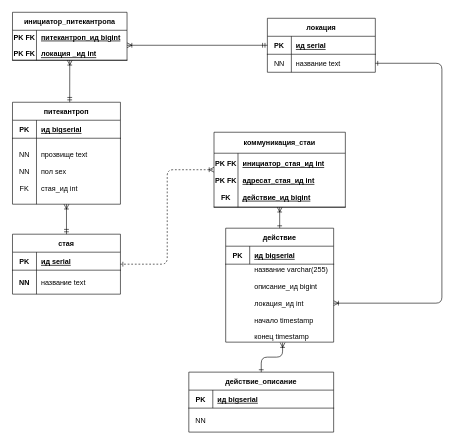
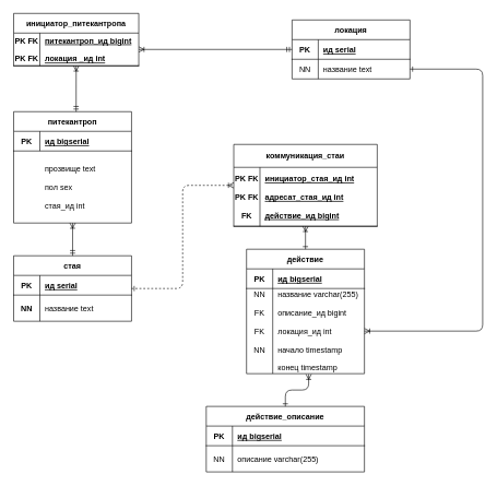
  <mxCell id="0" />
  <mxCell id="1" parent="0" />
  <mxCell id="2" value="питекантроп" style="shape=table;startSize=30;container=1;collapsible=1;childLayout=tableLayout;fixedRows=1;rowLines=0;fontStyle=1;align=center;resizeLast=1;" parent="1" vertex="1"><mxGeometry x="20" y="170" width="180" height="170" as="geometry"><mxRectangle x="160" y="290" width="110" height="40" as="alternateBounds" /></mxGeometry></mxCell>
  <mxCell id="3" value="" style="shape=partialRectangle;collapsible=0;dropTarget=0;pointerEvents=0;fillColor=none;top=0;left=0;bottom=1;right=0;points=[[0,0.5],[1,0.5]];portConstraint=eastwest;" parent="2" vertex="1"><mxGeometry y="30" width="180" height="30" as="geometry" /></mxCell>
  <mxCell id="4" value="PK" style="shape=partialRectangle;connectable=0;fillColor=none;top=0;left=0;bottom=0;right=0;fontStyle=1;overflow=hidden;" parent="3" vertex="1"><mxGeometry width="40" height="30" as="geometry"><mxRectangle width="40" height="30" as="alternateBounds" /></mxGeometry></mxCell>
  <mxCell id="5" value="ид bigserial" style="shape=partialRectangle;connectable=0;fillColor=none;top=0;left=0;bottom=0;right=0;align=left;spacingLeft=6;fontStyle=5;overflow=hidden;" parent="3" vertex="1"><mxGeometry x="40" width="140" height="30" as="geometry"><mxRectangle width="140" height="30" as="alternateBounds" /></mxGeometry></mxCell>
  <mxCell id="6" value="" style="shape=partialRectangle;collapsible=0;dropTarget=0;pointerEvents=0;fillColor=none;top=0;left=0;bottom=0;right=0;points=[[0,0.5],[1,0.5]];portConstraint=eastwest;" parent="2" vertex="1"><mxGeometry y="60" width="180" height="110" as="geometry" /></mxCell>
- <mxCell id="7" value="NN&#10;&#10;NN&#10;&#10;FK" style="shape=partialRectangle;connectable=0;fillColor=none;top=0;left=0;bottom=0;right=0;editable=1;overflow=hidden;fontStyle=0" parent="6" vertex="1"><mxGeometry width="40" height="110" as="geometry"><mxRectangle width="40" height="110" as="alternateBounds" /></mxGeometry></mxCell>
  <mxCell id="8" value="прозвище text&#10;&#10;пол sex&#10;&#10;стая_ид int" style="shape=partialRectangle;connectable=0;fillColor=none;top=0;left=0;bottom=0;right=0;align=left;spacingLeft=6;overflow=hidden;" parent="6" vertex="1"><mxGeometry x="40" width="140" height="110" as="geometry"><mxRectangle width="140" height="110" as="alternateBounds" /></mxGeometry></mxCell>
  <mxCell id="9" value="инициатор_питекантропа" style="shape=table;startSize=30;container=1;collapsible=1;childLayout=tableLayout;fixedRows=1;rowLines=0;fontStyle=1;align=center;resizeLast=1;" parent="1" vertex="1"><mxGeometry x="20" y="20" width="191" height="80" as="geometry"><mxRectangle x="160" y="290" width="110" height="40" as="alternateBounds" /></mxGeometry></mxCell>
  <mxCell id="10" value="" style="shape=partialRectangle;collapsible=0;dropTarget=0;pointerEvents=0;fillColor=none;top=0;left=0;bottom=1;right=0;points=[[0,0.5],[1,0.5]];portConstraint=eastwest;" parent="9" vertex="1"><mxGeometry y="30" width="191" height="50" as="geometry" /></mxCell>
  <mxCell id="11" value="PK FK&#10;&#10;PK FK" style="shape=partialRectangle;connectable=0;fillColor=none;top=0;left=0;bottom=0;right=0;fontStyle=1;overflow=hidden;" parent="10" vertex="1"><mxGeometry width="40" height="50" as="geometry"><mxRectangle width="40" height="50" as="alternateBounds" /></mxGeometry></mxCell>
  <mxCell id="12" value="питекантроп_ид bigint&#10;&#10;локация _ид int" style="shape=partialRectangle;connectable=0;fillColor=none;top=0;left=0;bottom=0;right=0;align=left;spacingLeft=6;fontStyle=5;overflow=hidden;" parent="10" vertex="1"><mxGeometry x="40" width="151" height="50" as="geometry"><mxRectangle width="151" height="50" as="alternateBounds" /></mxGeometry></mxCell>
  <mxCell id="13" value="локация" style="shape=table;startSize=30;container=1;collapsible=1;childLayout=tableLayout;fixedRows=1;rowLines=0;fontStyle=1;align=center;resizeLast=1;" parent="1" vertex="1"><mxGeometry x="445" y="30" width="180" height="90" as="geometry"><mxRectangle x="160" y="290" width="110" height="40" as="alternateBounds" /></mxGeometry></mxCell>
  <mxCell id="14" value="" style="shape=partialRectangle;collapsible=0;dropTarget=0;pointerEvents=0;fillColor=none;top=0;left=0;bottom=1;right=0;points=[[0,0.5],[1,0.5]];portConstraint=eastwest;" parent="13" vertex="1"><mxGeometry y="30" width="180" height="30" as="geometry" /></mxCell>
  <mxCell id="15" value="PK" style="shape=partialRectangle;connectable=0;fillColor=none;top=0;left=0;bottom=0;right=0;fontStyle=1;overflow=hidden;" parent="14" vertex="1"><mxGeometry width="40" height="30" as="geometry"><mxRectangle width="40" height="30" as="alternateBounds" /></mxGeometry></mxCell>
  <mxCell id="16" value="ид serial" style="shape=partialRectangle;connectable=0;fillColor=none;top=0;left=0;bottom=0;right=0;align=left;spacingLeft=6;fontStyle=5;overflow=hidden;" parent="14" vertex="1"><mxGeometry x="40" width="140" height="30" as="geometry"><mxRectangle width="140" height="30" as="alternateBounds" /></mxGeometry></mxCell>
  <mxCell id="17" value="" style="shape=partialRectangle;collapsible=0;dropTarget=0;pointerEvents=0;fillColor=none;top=0;left=0;bottom=0;right=0;points=[[0,0.5],[1,0.5]];portConstraint=eastwest;" parent="13" vertex="1"><mxGeometry y="60" width="180" height="30" as="geometry" /></mxCell>
  <mxCell id="18" value="NN" style="shape=partialRectangle;connectable=0;fillColor=none;top=0;left=0;bottom=0;right=0;editable=1;overflow=hidden;fontStyle=0" parent="17" vertex="1"><mxGeometry width="40" height="30" as="geometry"><mxRectangle width="40" height="30" as="alternateBounds" /></mxGeometry></mxCell>
  <mxCell id="19" value="название text" style="shape=partialRectangle;connectable=0;fillColor=none;top=0;left=0;bottom=0;right=0;align=left;spacingLeft=6;overflow=hidden;" parent="17" vertex="1"><mxGeometry x="40" width="140" height="30" as="geometry"><mxRectangle width="140" height="30" as="alternateBounds" /></mxGeometry></mxCell>
  <mxCell id="20" value="действие" style="shape=table;startSize=30;container=1;collapsible=1;childLayout=tableLayout;fixedRows=1;rowLines=0;fontStyle=1;align=center;resizeLast=1;" parent="1" vertex="1"><mxGeometry x="375.5" y="380" width="180" height="190" as="geometry"><mxRectangle x="160" y="290" width="110" height="40" as="alternateBounds" /></mxGeometry></mxCell>
  <mxCell id="21" value="" style="shape=partialRectangle;collapsible=0;dropTarget=0;pointerEvents=0;fillColor=none;top=0;left=0;bottom=1;right=0;points=[[0,0.5],[1,0.5]];portConstraint=eastwest;" parent="20" vertex="1"><mxGeometry y="30" width="180" height="30" as="geometry" /></mxCell>
  <mxCell id="22" value="PK" style="shape=partialRectangle;connectable=0;fillColor=none;top=0;left=0;bottom=0;right=0;fontStyle=1;overflow=hidden;" parent="21" vertex="1"><mxGeometry width="40" height="30" as="geometry"><mxRectangle width="40" height="30" as="alternateBounds" /></mxGeometry></mxCell>
  <mxCell id="23" value="ид bigserial" style="shape=partialRectangle;connectable=0;fillColor=none;top=0;left=0;bottom=0;right=0;align=left;spacingLeft=6;fontStyle=5;overflow=hidden;" parent="21" vertex="1"><mxGeometry x="40" width="140" height="30" as="geometry"><mxRectangle width="140" height="30" as="alternateBounds" /></mxGeometry></mxCell>
  <mxCell id="24" value="" style="shape=partialRectangle;collapsible=0;dropTarget=0;pointerEvents=0;fillColor=none;top=0;left=0;bottom=0;right=0;points=[[0,0.5],[1,0.5]];portConstraint=eastwest;" parent="20" vertex="1"><mxGeometry y="60" width="180" height="130" as="geometry" /></mxCell>
+ <mxCell id="25" value="NN&#10;&#10;FK &#10;&#10;FK &#10;&#10;NN&#10;&#10;" style="shape=partialRectangle;connectable=0;fillColor=none;top=0;left=0;bottom=0;right=0;editable=1;overflow=hidden;" parent="24" vertex="1"><mxGeometry width="40" height="130" as="geometry"><mxRectangle width="40" height="130" as="alternateBounds" /></mxGeometry></mxCell>
  <mxCell id="26" value="название varchar(255)&#10;&#10;описание_ид bigint &#10;&#10;локация_ид int &#10;&#10;начало timestamp&#10;&#10;конец timestamp" style="shape=partialRectangle;connectable=0;fillColor=none;top=0;left=0;bottom=0;right=0;align=left;spacingLeft=6;overflow=hidden;" parent="24" vertex="1"><mxGeometry x="40" width="140" height="130" as="geometry"><mxRectangle width="140" height="130" as="alternateBounds" /></mxGeometry></mxCell>
  <mxCell id="27" value="" style="fontSize=12;html=1;endArrow=ERoneToMany;startArrow=ERmandOne;exitX=0;exitY=0.5;exitDx=0;exitDy=0;entryX=1;entryY=0.5;entryDx=0;entryDy=0;endFill=0;" parent="1" source="14" target="10" edge="1"><mxGeometry width="100" height="100" relative="1" as="geometry"><mxPoint x="375" y="60" as="sourcePoint" /><mxPoint x="475" y="-40" as="targetPoint" /></mxGeometry></mxCell>
  <mxCell id="28" value="" style="fontSize=12;html=1;endArrow=ERoneToMany;startArrow=ERmandOne;exitX=0.53;exitY=0;exitDx=0;exitDy=0;exitPerimeter=0;endFill=0;" parent="1" source="2" target="10" edge="1"><mxGeometry width="100" height="100" relative="1" as="geometry"><mxPoint x="341" y="169" as="sourcePoint" /><mxPoint x="340.5" y="110" as="targetPoint" /></mxGeometry></mxCell>
  <mxCell id="29" value="стая" style="shape=table;startSize=30;container=1;collapsible=1;childLayout=tableLayout;fixedRows=1;rowLines=0;fontStyle=1;align=center;resizeLast=1;" parent="1" vertex="1"><mxGeometry x="20" y="390" width="180" height="100" as="geometry"><mxRectangle x="160" y="290" width="110" height="40" as="alternateBounds" /></mxGeometry></mxCell>
  <mxCell id="30" value="" style="shape=partialRectangle;collapsible=0;dropTarget=0;pointerEvents=0;fillColor=none;top=0;left=0;bottom=1;right=0;points=[[0,0.5],[1,0.5]];portConstraint=eastwest;" parent="29" vertex="1"><mxGeometry y="30" width="180" height="30" as="geometry" /></mxCell>
  <mxCell id="31" value="PK" style="shape=partialRectangle;connectable=0;fillColor=none;top=0;left=0;bottom=0;right=0;fontStyle=1;overflow=hidden;" parent="30" vertex="1"><mxGeometry width="40" height="30" as="geometry"><mxRectangle width="40" height="30" as="alternateBounds" /></mxGeometry></mxCell>
  <mxCell id="32" value="ид serial" style="shape=partialRectangle;connectable=0;fillColor=none;top=0;left=0;bottom=0;right=0;align=left;spacingLeft=6;fontStyle=5;overflow=hidden;" parent="30" vertex="1"><mxGeometry x="40" width="140" height="30" as="geometry"><mxRectangle width="140" height="30" as="alternateBounds" /></mxGeometry></mxCell>
  <mxCell id="33" value="" style="shape=partialRectangle;collapsible=0;dropTarget=0;pointerEvents=0;fillColor=none;top=0;left=0;bottom=0;right=0;points=[[0,0.5],[1,0.5]];portConstraint=eastwest;" parent="29" vertex="1"><mxGeometry y="60" width="180" height="40" as="geometry" /></mxCell>
  <mxCell id="34" value="NN" style="shape=partialRectangle;connectable=0;fillColor=none;top=0;left=0;bottom=0;right=0;editable=1;overflow=hidden;fontStyle=1" parent="33" vertex="1"><mxGeometry width="40" height="40" as="geometry"><mxRectangle width="40" height="40" as="alternateBounds" /></mxGeometry></mxCell>
  <mxCell id="35" value="название text" style="shape=partialRectangle;connectable=0;fillColor=none;top=0;left=0;bottom=0;right=0;align=left;spacingLeft=6;overflow=hidden;" parent="33" vertex="1"><mxGeometry x="40" width="140" height="40" as="geometry"><mxRectangle width="140" height="40" as="alternateBounds" /></mxGeometry></mxCell>
  <mxCell id="36" value="" style="fontSize=12;html=1;endArrow=ERoneToMany;startArrow=ERmandOne;exitX=0.5;exitY=0;exitDx=0;exitDy=0;entryX=0.5;entryY=1;entryDx=0;entryDy=0;" parent="1" source="29" target="2" edge="1"><mxGeometry width="100" height="100" relative="1" as="geometry"><mxPoint x="99.5" y="430" as="sourcePoint" /><mxPoint x="135.5" y="400" as="targetPoint" /></mxGeometry></mxCell>
  <mxCell id="37" value="" style="fontSize=12;html=1;endArrow=ERone;startArrow=ERoneToMany;rounded=1;endFill=0;startFill=0;exitX=1;exitY=0.5;exitDx=0;exitDy=0;edgeStyle=orthogonalEdgeStyle;" parent="1" source="24" target="17" edge="1"><mxGeometry width="100" height="100" relative="1" as="geometry"><mxPoint x="716" y="540" as="sourcePoint" /><mxPoint x="666" y="55" as="targetPoint" /><Array as="points"><mxPoint x="736" y="505" /></Array></mxGeometry></mxCell>
  <mxCell id="38" value="коммуникация_стаи" style="shape=table;startSize=35;container=1;collapsible=1;childLayout=tableLayout;fixedRows=1;rowLines=0;fontStyle=1;align=center;resizeLast=1;" parent="1" vertex="1"><mxGeometry x="356" y="220" width="219" height="125" as="geometry"><mxRectangle x="160" y="290" width="110" height="40" as="alternateBounds" /></mxGeometry></mxCell>
  <mxCell id="39" value="" style="shape=partialRectangle;collapsible=0;dropTarget=0;pointerEvents=0;fillColor=none;top=0;left=0;bottom=1;right=0;points=[[0,0.5],[1,0.5]];portConstraint=eastwest;" parent="38" vertex="1"><mxGeometry y="35" width="219" height="90" as="geometry" /></mxCell>
  <mxCell id="40" value="PK FK&#10;&#10;PK FK&#10;&#10;FK" style="shape=partialRectangle;connectable=0;fillColor=none;top=0;left=0;bottom=0;right=0;fontStyle=1;overflow=hidden;" parent="39" vertex="1"><mxGeometry width="40" height="90" as="geometry"><mxRectangle width="40" height="90" as="alternateBounds" /></mxGeometry></mxCell>
  <mxCell id="41" value="инициатор_стая_ид int&#10;&#10;адресат_стая_ид int&#10;&#10;действие_ид bigint" style="shape=partialRectangle;connectable=0;fillColor=none;top=0;left=0;bottom=0;right=0;align=left;spacingLeft=6;fontStyle=5;overflow=hidden;" parent="39" vertex="1"><mxGeometry x="40" width="179" height="90" as="geometry"><mxRectangle width="179" height="90" as="alternateBounds" /></mxGeometry></mxCell>
  <mxCell id="42" value="" style="fontSize=12;html=1;endArrow=ERoneToMany;startArrow=ERone;elbow=vertical;endFill=0;startFill=0;entryX=0;entryY=0.5;entryDx=0;entryDy=0;exitX=1;exitY=0.5;exitDx=0;exitDy=0;edgeStyle=orthogonalEdgeStyle;dashed=1;" parent="1" source="29" target="38" edge="1"><mxGeometry width="100" height="100" relative="1" as="geometry"><mxPoint x="206" y="500" as="sourcePoint" /><mxPoint x="216" y="500" as="targetPoint" /></mxGeometry></mxCell>
  <mxCell id="43" value="" style="fontSize=12;html=1;endArrow=ERoneToMany;startArrow=ERone;elbow=vertical;endFill=0;exitX=0.5;exitY=0;exitDx=0;exitDy=0;entryX=0.5;entryY=1;entryDx=0;entryDy=0;startFill=0;" parent="1" source="20" target="38" edge="1"><mxGeometry width="100" height="100" relative="1" as="geometry"><mxPoint x="316" y="480" as="sourcePoint" /><mxPoint x="25.5" y="400" as="targetPoint" /></mxGeometry></mxCell>
  <mxCell id="44" value="действие_описание" style="shape=table;startSize=30;container=1;collapsible=1;childLayout=tableLayout;fixedRows=1;rowLines=0;fontStyle=1;align=center;resizeLast=1;" parent="1" vertex="1"><mxGeometry x="314" y="620" width="241.5" height="100" as="geometry"><mxRectangle x="160" y="290" width="110" height="40" as="alternateBounds" /></mxGeometry></mxCell>
  <mxCell id="45" value="" style="shape=partialRectangle;collapsible=0;dropTarget=0;pointerEvents=0;fillColor=none;top=0;left=0;bottom=1;right=0;points=[[0,0.5],[1,0.5]];portConstraint=eastwest;" parent="44" vertex="1"><mxGeometry y="30" width="241.5" height="30" as="geometry" /></mxCell>
  <mxCell id="46" value="PK" style="shape=partialRectangle;connectable=0;fillColor=none;top=0;left=0;bottom=0;right=0;fontStyle=1;overflow=hidden;" parent="45" vertex="1"><mxGeometry width="40" height="30" as="geometry"><mxRectangle width="40" height="30" as="alternateBounds" /></mxGeometry></mxCell>
  <mxCell id="47" value="ид bigserial" style="shape=partialRectangle;connectable=0;fillColor=none;top=0;left=0;bottom=0;right=0;align=left;spacingLeft=6;fontStyle=5;overflow=hidden;" parent="45" vertex="1"><mxGeometry x="40" width="201.5" height="30" as="geometry"><mxRectangle width="201.5" height="30" as="alternateBounds" /></mxGeometry></mxCell>
  <mxCell id="48" value="" style="shape=partialRectangle;collapsible=0;dropTarget=0;pointerEvents=0;fillColor=none;top=0;left=0;bottom=0;right=0;points=[[0,0.5],[1,0.5]];portConstraint=eastwest;" parent="44" vertex="1"><mxGeometry y="60" width="241.5" height="40" as="geometry" /></mxCell>
  <mxCell id="49" value="NN" style="shape=partialRectangle;connectable=0;fillColor=none;top=0;left=0;bottom=0;right=0;editable=1;overflow=hidden;" parent="48" vertex="1"><mxGeometry width="40" height="40" as="geometry"><mxRectangle width="40" height="40" as="alternateBounds" /></mxGeometry></mxCell>
+ <mxCell id="50" value="описание varchar(255)" style="shape=partialRectangle;connectable=0;fillColor=none;top=0;left=0;bottom=0;right=0;align=left;spacingLeft=6;overflow=hidden;" parent="48" vertex="1"><mxGeometry x="40" width="201.5" height="40" as="geometry"><mxRectangle width="201.5" height="40" as="alternateBounds" /></mxGeometry></mxCell>
  <mxCell id="51" value="" style="fontSize=12;html=1;endArrow=ERoneToMany;startArrow=ERone;elbow=vertical;endFill=0;startFill=0;exitX=0.5;exitY=0;exitDx=0;exitDy=0;entryX=0.527;entryY=1.006;entryDx=0;entryDy=0;entryPerimeter=0;edgeStyle=orthogonalEdgeStyle;" parent="1" source="44" target="24" edge="1"><mxGeometry width="100" height="100" relative="1" as="geometry"><mxPoint x="596" y="590" as="sourcePoint" /><mxPoint x="746" y="570" as="targetPoint" /></mxGeometry></mxCell>
